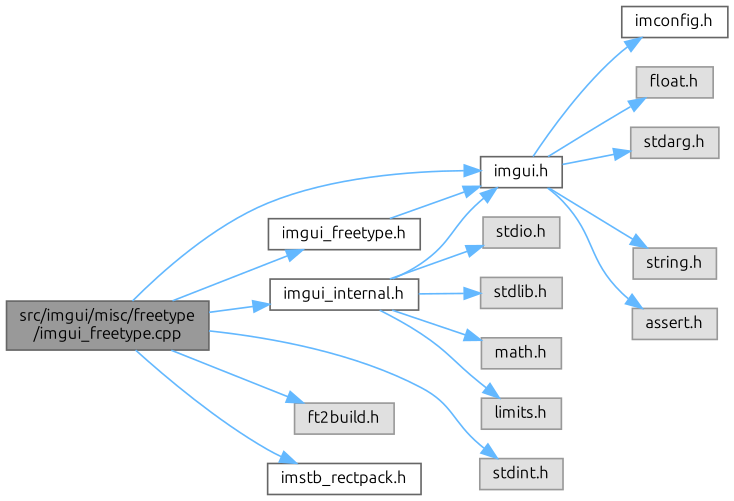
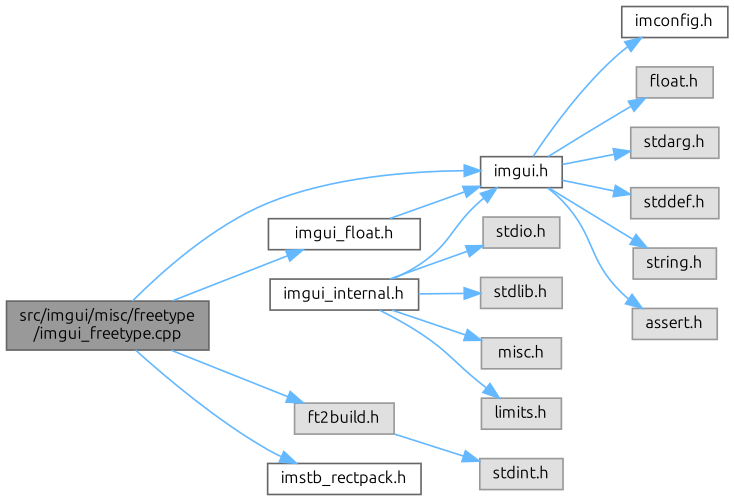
  digraph {
    fontname=Ubuntu
    rankdir=LR
    node [color=grey60 fillcolor="#E0E0E0" fontname=Ubuntu fontsize=10 shape=box style=filled]
    edge [color=steelblue1 fontname=Ubuntu fontsize=10 labelfontname=Helvetica labelfontsize=10 style=solid]
    n1 [color=gray40 fillcolor=grey60 fontcolor=black height=0.2 label="src/imgui/misc/freetype\l/imgui_freetype.cpp" width=0.4]
    n2 [color=grey40 fillcolor=white height=0.2 label="imgui.h" width=0.4]
-   n3 [color=grey40 fillcolor=white height=0.2 label="imgui_freetype.h" width=0.4]
+   n3 [color=grey40 fillcolor=white height=0.2 label="imgui_float.h" width=0.4]
    n4 [color=grey40 fillcolor=white height=0.2 label="imgui_internal.h" width=0.4]
    n5 [height=0.2 label="stdint.h" width=0.4]
    n6 [height=0.2 label="ft2build.h" width=0.4]
    n7 [color=grey40 fillcolor=white height=0.2 label="imstb_rectpack.h" width=0.4]
    n8 [color=grey40 fillcolor=white height=0.2 label="imconfig.h" width=0.4]
    n9 [height=0.2 label="float.h" width=0.4]
    n10 [height=0.2 label="stdarg.h" width=0.4]
+   n11 [height=0.2 label="stddef.h" width=0.4]
    n12 [height=0.2 label="string.h" width=0.4]
    n13 [height=0.2 label="assert.h" width=0.4]
    n14 [height=0.2 label="stdio.h" width=0.4]
    n15 [height=0.2 label="stdlib.h" width=0.4]
-   n16 [height=0.2 label="math.h" width=0.4]
+   n16 [height=0.2 label="misc.h" width=0.4]
    n17 [height=0.2 label="limits.h" width=0.4]
    n1 -> n2
    n1 -> n3
-   n1 -> n4
-   n1 -> n5
+   n6 -> n5
    n1 -> n6
    n1 -> n7
    n2 -> n8
    n2 -> n9
    n2 -> n10
+   n2 -> n11
    n2 -> n12
    n2 -> n13
    n3 -> n2
    n4 -> n2
    n4 -> n14
    n4 -> n15
    n4 -> n16
    n4 -> n17
  }
